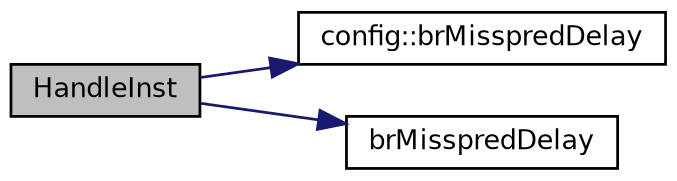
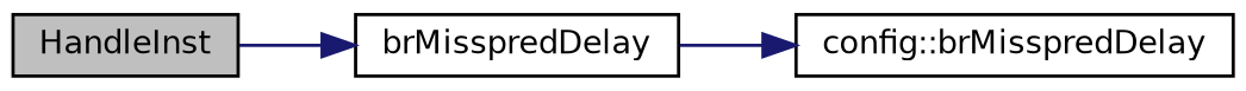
  digraph {
    rankdir=LR
    node [color=black fillcolor=white fontname=Helvetica fontsize=10 shape=record style=filled]
    edge [color=midnightblue fontname=Helvetica fontsize=10 labelfontname=Helvetica labelfontsize=10 style=solid]
    n1 [fillcolor=grey75 fontcolor=black height=0.2 label=HandleInst width=0.4]
    n2 [height=0.2 label="config::brMisspredDelay" width=0.4]
    n3 [height=0.2 label=brMisspredDelay width=0.4]
-   n1 -> n2
+   n3 -> n2
    n1 -> n3
  }
